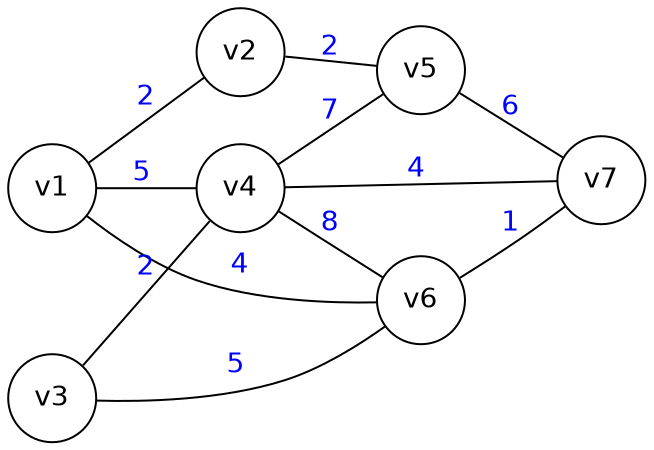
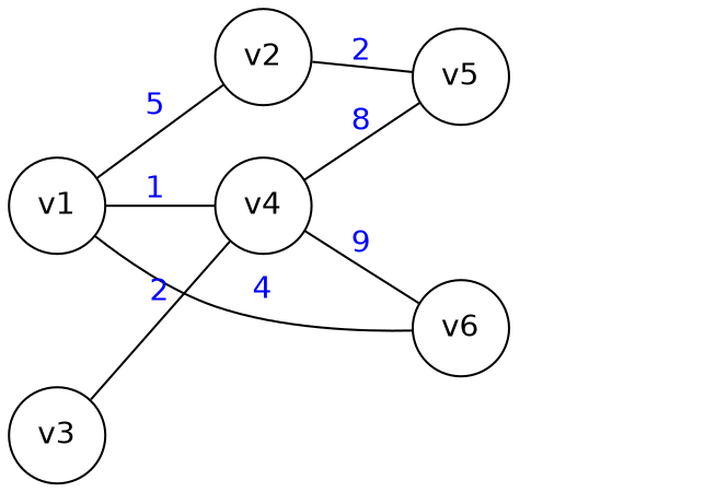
  digraph {
    fontname=Helvetica
    rankdir=LR
    node [fontname=Helvetica shape=circle]
    edge [dir=none fontcolor=blue fontname=Helvetica]
    v1
    v2
    v4
    v6
    v5
    v3
-   v7
-   v1 -> v2 [label=2]
-   v1 -> v4 [label="5 "]
+   v1 -> v2 [label="5 "]
+   v1 -> v4 [label="1 "]
    v1 -> v6 [label=4]
    v2 -> v5 [label=2]
-   v4 -> v6 [label=8]
-   v4 -> v5 [label=7]
-   v4 -> v7 [label="4 "]
-   v6 -> v7 [label=1]
-   v5 -> v7 [label=6]
+   v4 -> v6 [label=9]
+   v4 -> v5 [label=8]
    v3 -> v4 [label=2]
-   v3 -> v6 [label="5 "]
  }
